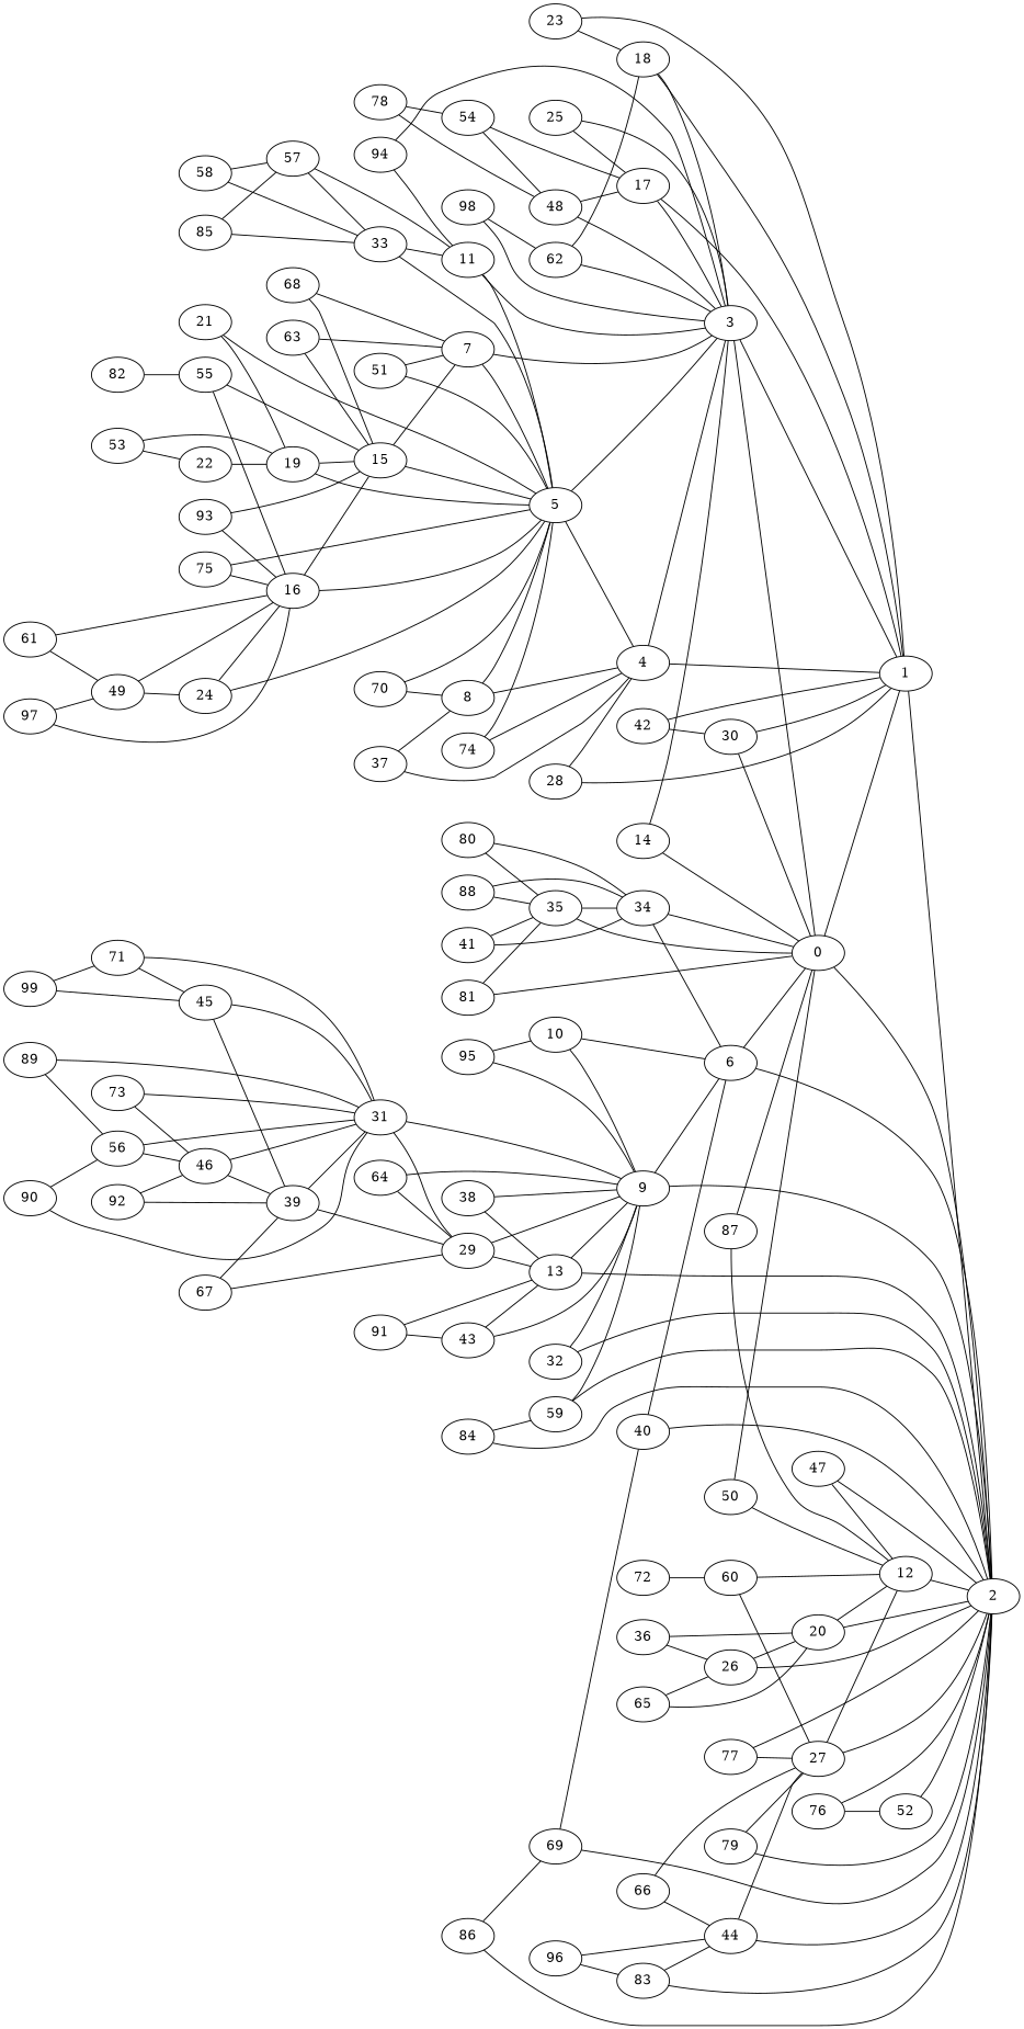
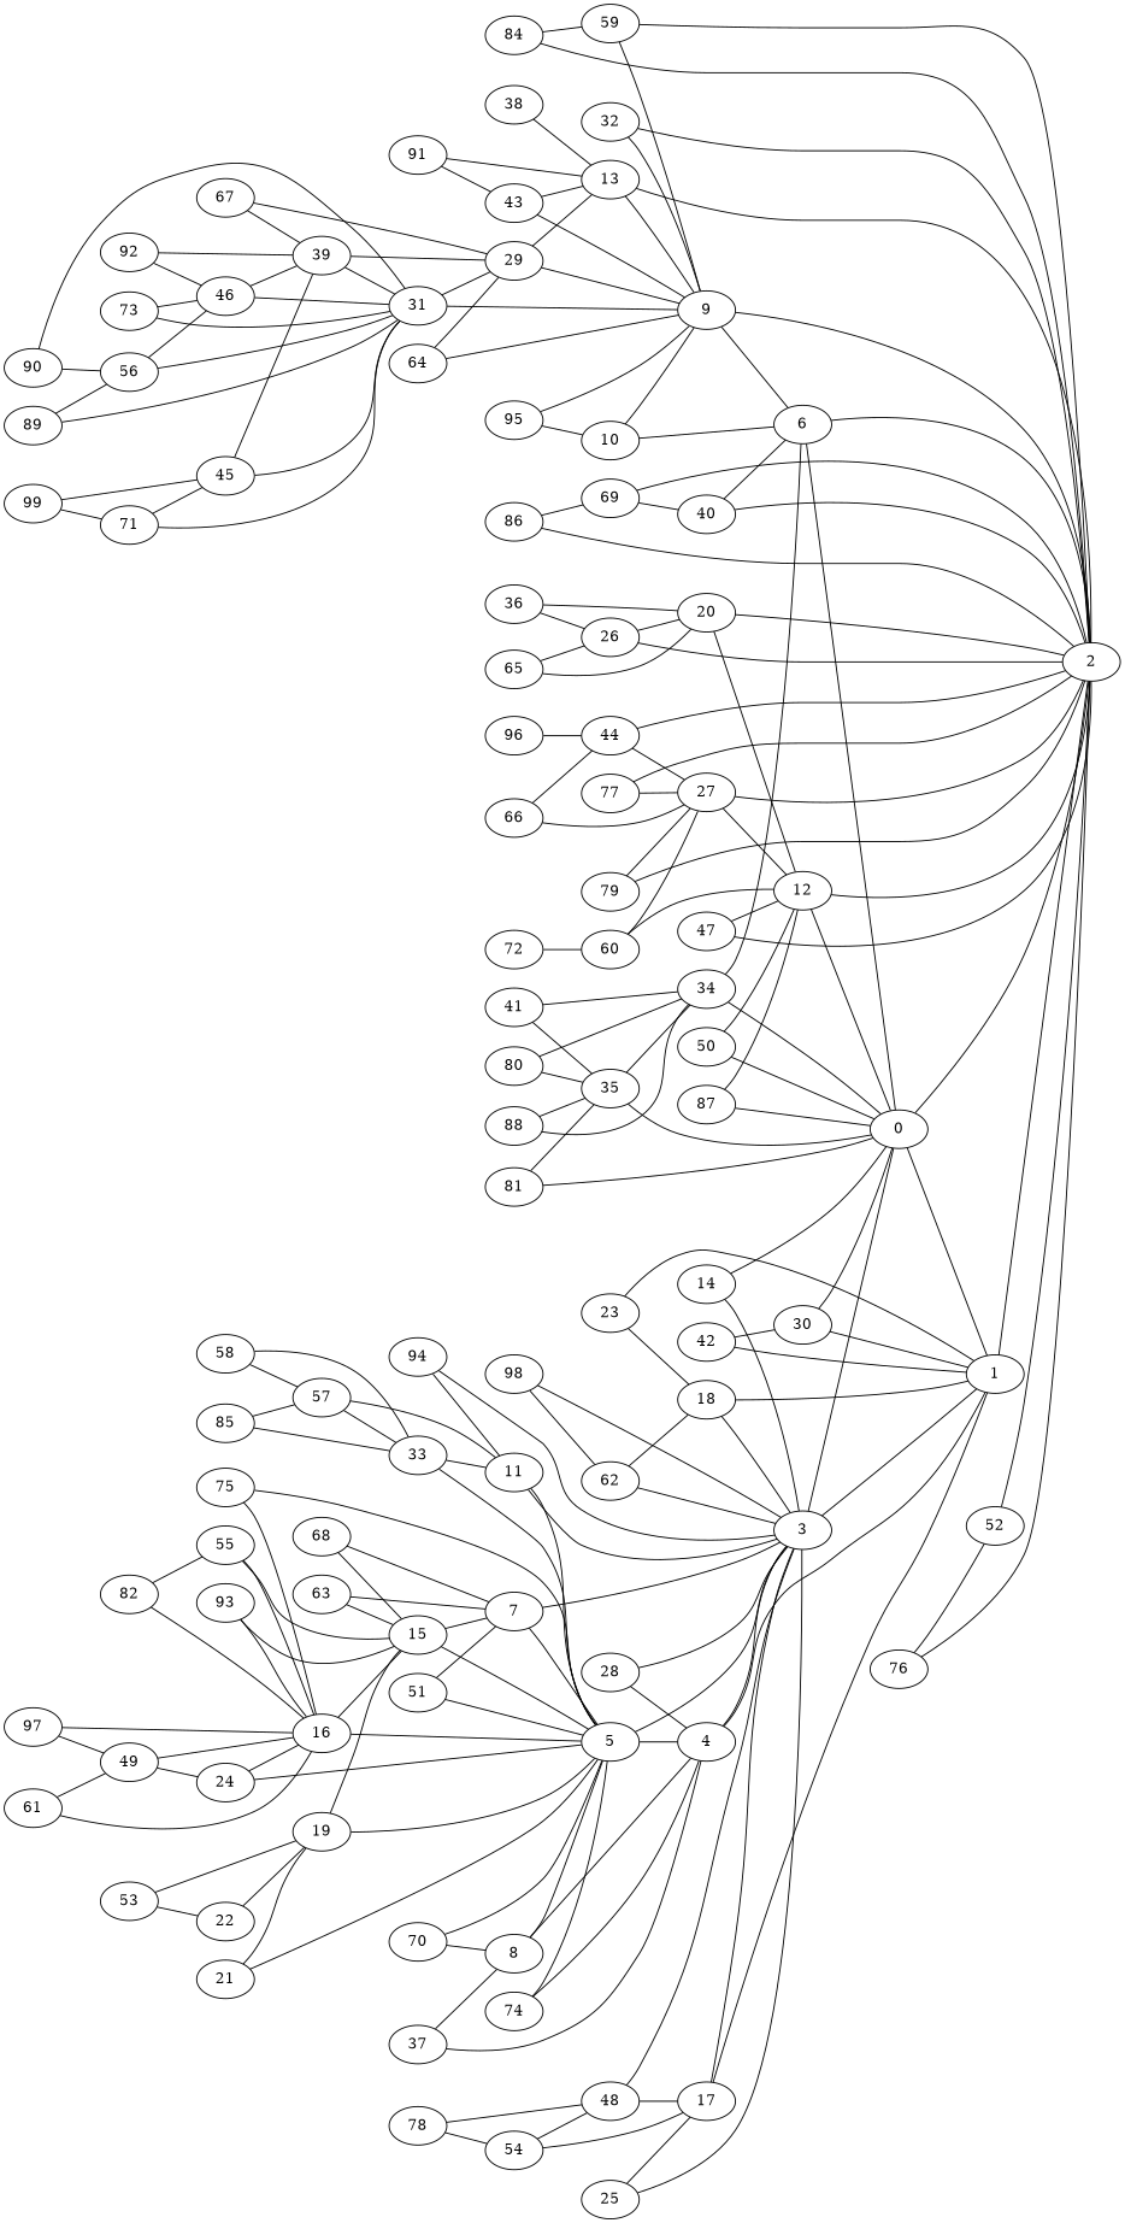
  graph {
    rankdir=LR
    0
    1
    2
    3
    4
    5
    6
    7
    8
    9
    10
    11
    12
    13
    14
    15
    16
    17
    18
    19
    20
    21
    22
    23
    24
    25
    26
    27
    28
    29
    30
    31
    32
    33
    34
    35
    36
    37
    38
    39
    40
    41
    42
    43
    44
    45
    46
    47
    48
    49
    50
    51
    52
    53
    54
    55
    56
    57
    58
    59
    60
    61
    62
    63
    64
    65
    66
    67
    68
    69
    70
    71
    72
    73
    74
    75
    76
    77
    78
    79
    80
    81
    82
-   83
    84
    85
    86
    87
    88
    89
    90
    91
    92
    93
    94
    95
    96
    97
    98
    99
    0 -- 1
    1 -- 2
    2 -- 0
    3 -- 0
    3 -- 1
    4 -- 1
    4 -- 3
    5 -- 3
    5 -- 4
    6 -- 0
    6 -- 2
    7 -- 3
    7 -- 5
    8 -- 4
    8 -- 5
    9 -- 2
    9 -- 6
    10 -- 6
    10 -- 9
    11 -- 3
    11 -- 5
+   12 -- 0
    12 -- 2
    13 -- 2
    13 -- 9
    14 -- 0
    14 -- 3
    15 -- 5
    15 -- 7
    16 -- 5
    16 -- 15
    17 -- 1
    17 -- 3
    18 -- 1
    18 -- 3
    19 -- 5
    19 -- 15
    20 -- 2
    20 -- 12
    21 -- 5
    21 -- 19
    22 -- 19
    23 -- 1
    23 -- 18
    24 -- 5
    24 -- 16
    25 -- 3
    25 -- 17
    26 -- 2
    26 -- 20
    27 -- 2
    27 -- 12
-   28 -- 1
+   28 -- 3
    28 -- 4
    29 -- 9
    29 -- 13
    30 -- 0
    30 -- 1
    31 -- 9
    31 -- 29
    32 -- 2
    32 -- 9
    33 -- 5
    33 -- 11
    34 -- 0
    34 -- 6
    35 -- 0
    35 -- 34
    36 -- 20
    36 -- 26
    37 -- 4
    37 -- 8
-   38 -- 9
    38 -- 13
    39 -- 29
    39 -- 31
    40 -- 2
    40 -- 6
    41 -- 34
    41 -- 35
    42 -- 1
    42 -- 30
    43 -- 9
    43 -- 13
    44 -- 2
    44 -- 27
    45 -- 31
    45 -- 39
    46 -- 31
    46 -- 39
    47 -- 2
    47 -- 12
    48 -- 3
    48 -- 17
    49 -- 16
    49 -- 24
    50 -- 0
    50 -- 12
    51 -- 5
    51 -- 7
    52 -- 2
    53 -- 19
    53 -- 22
    54 -- 17
    54 -- 48
    55 -- 15
    55 -- 16
    56 -- 31
    56 -- 46
    57 -- 11
    57 -- 33
    58 -- 33
    58 -- 57
    59 -- 2
    59 -- 9
    60 -- 12
    60 -- 27
    61 -- 16
    61 -- 49
    62 -- 3
    62 -- 18
    63 -- 7
    63 -- 15
    64 -- 9
    64 -- 29
    65 -- 20
    65 -- 26
    66 -- 27
    66 -- 44
    67 -- 29
    67 -- 39
    68 -- 7
    68 -- 15
    69 -- 2
    69 -- 40
    70 -- 5
    70 -- 8
    71 -- 31
    71 -- 45
    72 -- 60
    73 -- 31
    73 -- 46
    74 -- 4
    74 -- 5
    75 -- 5
    75 -- 16
    76 -- 2
    76 -- 52
    77 -- 2
    77 -- 27
    78 -- 48
    78 -- 54
    79 -- 2
    79 -- 27
    80 -- 34
    80 -- 35
    81 -- 0
    81 -- 35
+   82 -- 16
    82 -- 55
-   83 -- 2
-   83 -- 44
    84 -- 2
    84 -- 59
    85 -- 33
    85 -- 57
    86 -- 2
    86 -- 69
    87 -- 0
    87 -- 12
    88 -- 34
    88 -- 35
    89 -- 31
    89 -- 56
    90 -- 31
    90 -- 56
    91 -- 13
    91 -- 43
    92 -- 39
    92 -- 46
    93 -- 15
    93 -- 16
    94 -- 3
    94 -- 11
    95 -- 9
    95 -- 10
    96 -- 44
-   96 -- 83
    97 -- 16
    97 -- 49
    98 -- 3
    98 -- 62
    99 -- 45
    99 -- 71
  }
